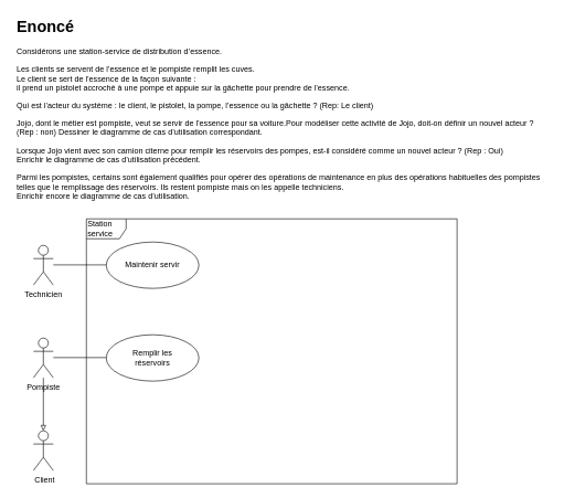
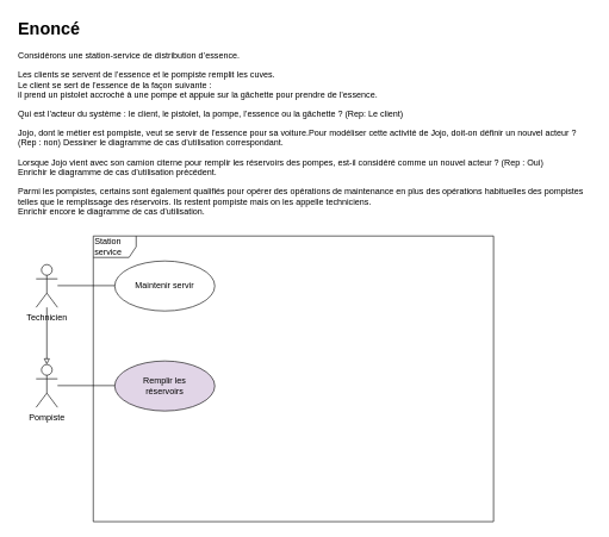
  <mxCell id="0" />
  <mxCell id="1" parent="0" />
  <mxCell id="2" value="&lt;h1&gt;Enoncé&lt;br&gt;&lt;/h1&gt;&lt;p&gt;Considérons une station-service de distribution d’essence.&lt;br&gt;&lt;/p&gt;&lt;p&gt;Les clients se servent de l’essence et le pompiste remplit les cuves.&lt;br&gt;Le client se sert de l’essence de la façon suivante :&lt;br&gt;il prend un pistolet accroché à une pompe et appuie sur la gâchette pour prendre de l’essence.&lt;/p&gt;&lt;p&gt;Qui est l’acteur du système : le client, le pistolet, la pompe, l’essence ou la gâchette ? (Rep: Le client)&lt;br&gt;&lt;/p&gt;&lt;p&gt;Jojo, dont le métier est pompiste, veut se servir de l’essence pour sa voiture.Pour modéliser cette activité de Jojo, doit-on définir un nouvel acteur ? (Rep : non) Dessiner le diagramme de cas d’utilisation correspondant.&lt;/p&gt;&lt;p&gt;Lorsque Jojo vient avec son camion citerne pour remplir les réservoirs des pompes, est-il considéré comme un nouvel acteur ? (Rep : Oui)&lt;br&gt;Enrichir le diagramme de cas d’utilisation précédent.&lt;/p&gt;&lt;p&gt;Parmi les pompistes, certains sont également qualifiés pour opérer des opérations de maintenance en plus des opérations habituelles des pompistes telles que le remplissage des réservoirs. Ils restent pompiste mais on les appelle techniciens.&lt;br&gt;Enrichir encore le diagramme de cas d’utilisation.&lt;/p&gt;" style="text;html=1;strokeColor=none;fillColor=none;spacing=5;spacingTop=-20;whiteSpace=wrap;overflow=hidden;rounded=0;fontSize=12;align=left;" vertex="1" parent="1"><mxGeometry x="20" y="20" width="810" height="290" as="geometry" /></mxCell>
  <mxCell id="3" value="Station service" style="shape=umlFrame;whiteSpace=wrap;html=1;fontSize=12;align=left;" vertex="1" parent="1"><mxGeometry x="130" y="330" width="560" height="400" as="geometry" /></mxCell>
+ <mxCell id="4" value="" style="edgeStyle=orthogonalEdgeStyle;rounded=0;orthogonalLoop=1;jettySize=auto;html=1;endArrow=block;endFill=0;fontSize=12;entryX=0.5;entryY=0;entryDx=0;entryDy=0;entryPerimeter=0;" edge="1" parent="1" source="5" target="8"><mxGeometry relative="1" as="geometry"><mxPoint x="65" y="500" as="targetPoint" /></mxGeometry></mxCell>
  <mxCell id="5" value="Technicien" style="shape=umlActor;verticalLabelPosition=bottom;verticalAlign=top;html=1;fontSize=12;align=center;" vertex="1" parent="1"><mxGeometry x="50" y="370" width="30" height="60" as="geometry" /></mxCell>
- <mxCell id="6" value="Remplir les&lt;br&gt;réservoirs" style="ellipse;whiteSpace=wrap;html=1;fontSize=12;align=center;" vertex="1" parent="1"><mxGeometry x="160" y="505" width="140" height="70" as="geometry" /></mxCell>
- <mxCell id="7" value="" style="edgeStyle=orthogonalEdgeStyle;rounded=0;orthogonalLoop=1;jettySize=auto;html=1;endArrow=block;endFill=0;fontSize=12;" edge="1" parent="1" source="8" target="9"><mxGeometry relative="1" as="geometry"><mxPoint x="80" y="610" as="sourcePoint" /></mxGeometry></mxCell>
+ <mxCell id="6" value="Remplir les&lt;br&gt;réservoirs" style="ellipse;whiteSpace=wrap;html=1;fontSize=12;align=center;fillColor=#e1d5e7;" vertex="1" parent="1"><mxGeometry x="160" y="505" width="140" height="70" as="geometry" /></mxCell>
  <mxCell id="8" value="Pompiste" style="shape=umlActor;verticalLabelPosition=bottom;verticalAlign=top;html=1;fontSize=12;align=center;" vertex="1" parent="1"><mxGeometry x="50" y="510" width="30" height="60" as="geometry" /></mxCell>
- <mxCell id="9" value="&lt;div&gt;Client&lt;/div&gt;" style="shape=umlActor;verticalLabelPosition=bottom;verticalAlign=top;html=1;fontSize=12;align=left;" vertex="1" parent="1"><mxGeometry x="50" y="650" width="30" height="60" as="geometry" /></mxCell>
  <mxCell id="10" value="Maintenir servir" style="ellipse;whiteSpace=wrap;html=1;fontSize=12;align=center;" vertex="1" parent="1"><mxGeometry x="160" y="365" width="140" height="70" as="geometry" /></mxCell>
  <mxCell id="11" value="" style="endArrow=none;html=1;fontSize=12;entryX=0;entryY=0.5;entryDx=0;entryDy=0;" edge="1" parent="1"><mxGeometry width="50" height="50" relative="1" as="geometry"><mxPoint x="80" y="539.5" as="sourcePoint" /><mxPoint x="160" y="539.5" as="targetPoint" /></mxGeometry></mxCell>
  <mxCell id="12" value="" style="endArrow=none;html=1;fontSize=12;entryX=0;entryY=0.5;entryDx=0;entryDy=0;" edge="1" parent="1"><mxGeometry width="50" height="50" relative="1" as="geometry"><mxPoint x="80" y="399.5" as="sourcePoint" /><mxPoint x="160" y="399.5" as="targetPoint" /></mxGeometry></mxCell>
